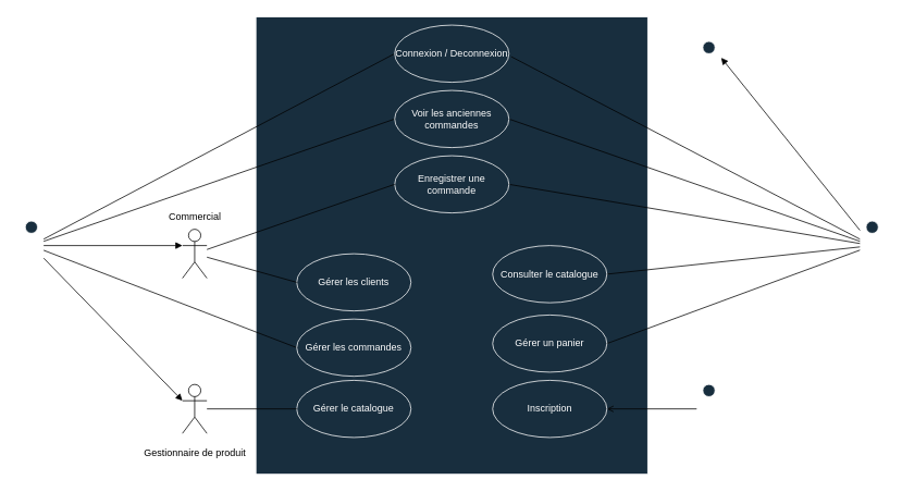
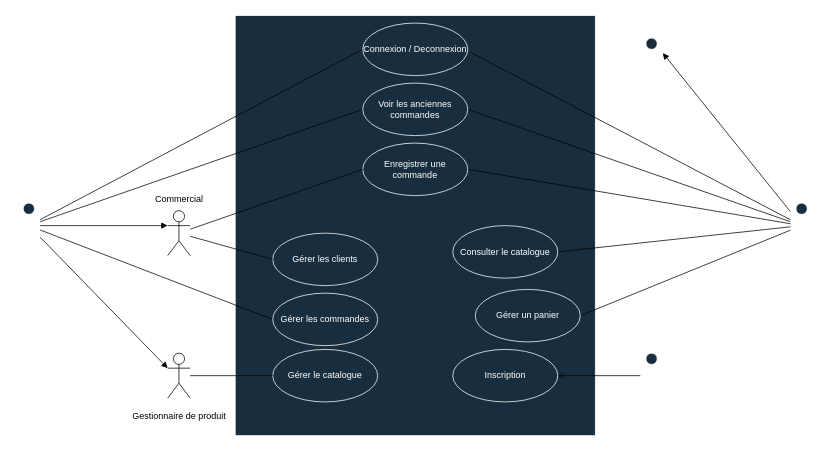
  <mxCell id="0" />
  <mxCell id="1" parent="0" />
  <mxCell id="2" value="" style="rounded=0;whiteSpace=wrap;html=1;labelBackgroundColor=none;fillColor=#182E3E;strokeColor=#FFFFFF;fontColor=#FFFFFF;" parent="1" vertex="1"><mxGeometry x="310" y="20" width="480" height="560" as="geometry" /></mxCell>
  <mxCell id="3" style="edgeStyle=none;rounded=0;orthogonalLoop=1;jettySize=auto;html=1;entryX=1.02;entryY=0.552;entryDx=0;entryDy=0;entryPerimeter=0;strokeColor=default;endArrow=none;endFill=0;" parent="1" source="9" target="25" edge="1"><mxGeometry relative="1" as="geometry" /></mxCell>
  <mxCell id="4" style="edgeStyle=none;rounded=0;orthogonalLoop=1;jettySize=auto;html=1;entryX=1;entryY=0.5;entryDx=0;entryDy=0;strokeColor=default;endArrow=none;endFill=0;" parent="1" source="9" target="26" edge="1"><mxGeometry relative="1" as="geometry" /></mxCell>
  <mxCell id="5" style="edgeStyle=none;rounded=0;orthogonalLoop=1;jettySize=auto;html=1;entryX=1;entryY=0.5;entryDx=0;entryDy=0;strokeColor=default;endArrow=none;endFill=0;" parent="1" source="9" target="28" edge="1"><mxGeometry relative="1" as="geometry" /></mxCell>
  <mxCell id="6" style="edgeStyle=none;rounded=0;orthogonalLoop=1;jettySize=auto;html=1;entryX=1;entryY=0.5;entryDx=0;entryDy=0;strokeColor=default;endArrow=none;endFill=0;" parent="1" source="9" target="22" edge="1"><mxGeometry relative="1" as="geometry" /></mxCell>
  <mxCell id="7" style="edgeStyle=none;rounded=0;orthogonalLoop=1;jettySize=auto;html=1;entryX=1;entryY=0.5;entryDx=0;entryDy=0;strokeColor=default;endArrow=none;endFill=0;" parent="1" source="9" target="20" edge="1"><mxGeometry relative="1" as="geometry" /></mxCell>
  <mxCell id="8" style="edgeStyle=none;rounded=0;orthogonalLoop=1;jettySize=auto;html=1;entryX=1;entryY=0.333;entryDx=0;entryDy=0;entryPerimeter=0;strokeColor=default;endArrow=block;endFill=1;" parent="1" source="9" target="16" edge="1"><mxGeometry relative="1" as="geometry" /></mxCell>
  <mxCell id="9" value="Client" style="shape=umlActor;verticalLabelPosition=bottom;verticalAlign=top;html=1;outlineConnect=0;labelBackgroundColor=none;fillColor=#182E3E;strokeColor=#FFFFFF;fontColor=#FFFFFF;rounded=0;" parent="1" vertex="1"><mxGeometry x="1050" y="270" width="30" height="60" as="geometry" /></mxCell>
  <mxCell id="10" style="edgeStyle=none;rounded=0;orthogonalLoop=1;jettySize=auto;html=1;entryX=0;entryY=0.333;entryDx=0;entryDy=0;entryPerimeter=0;strokeColor=default;endArrow=block;endFill=1;" parent="1" source="15" target="34" edge="1"><mxGeometry relative="1" as="geometry" /></mxCell>
  <mxCell id="11" style="edgeStyle=none;rounded=0;orthogonalLoop=1;jettySize=auto;html=1;entryX=0;entryY=0.5;entryDx=0;entryDy=0;strokeColor=default;endArrow=none;endFill=0;" parent="1" source="15" target="25" edge="1"><mxGeometry relative="1" as="geometry" /></mxCell>
  <mxCell id="12" style="edgeStyle=none;rounded=0;orthogonalLoop=1;jettySize=auto;html=1;entryX=0;entryY=0.5;entryDx=0;entryDy=0;strokeColor=default;endArrow=none;endFill=0;" parent="1" source="15" target="26" edge="1"><mxGeometry relative="1" as="geometry" /></mxCell>
  <mxCell id="13" style="edgeStyle=none;rounded=0;orthogonalLoop=1;jettySize=auto;html=1;strokeColor=default;endArrow=block;endFill=1;entryX=0;entryY=0.333;entryDx=0;entryDy=0;entryPerimeter=0;" parent="1" source="15" target="31" edge="1"><mxGeometry relative="1" as="geometry"><mxPoint x="210" y="130" as="targetPoint" /></mxGeometry></mxCell>
  <mxCell id="14" style="edgeStyle=none;rounded=0;orthogonalLoop=1;jettySize=auto;html=1;entryX=0;entryY=0.5;entryDx=0;entryDy=0;strokeColor=default;endArrow=none;endFill=0;" parent="1" source="15" target="27" edge="1"><mxGeometry relative="1" as="geometry" /></mxCell>
  <mxCell id="15" value="Administrateur" style="shape=umlActor;verticalLabelPosition=bottom;verticalAlign=top;html=1;outlineConnect=0;labelBackgroundColor=none;fillColor=#182E3E;strokeColor=#FFFFFF;fontColor=#FFFFFF;rounded=0;" parent="1" vertex="1"><mxGeometry x="20" y="270" width="30" height="60" as="geometry" /></mxCell>
  <mxCell id="16" value="" style="shape=umlActor;verticalLabelPosition=bottom;verticalAlign=top;html=1;labelBackgroundColor=none;fillColor=#182E3E;strokeColor=#FFFFFF;fontColor=#FFFFFF;rounded=0;" parent="1" vertex="1"><mxGeometry x="850" y="50" width="30" height="60" as="geometry" /></mxCell>
  <mxCell id="17" style="edgeStyle=none;rounded=0;orthogonalLoop=1;jettySize=auto;html=1;entryX=1;entryY=0.5;entryDx=0;entryDy=0;strokeColor=default;endArrow=open;endFill=0;" parent="1" source="18" target="24" edge="1"><mxGeometry relative="1" as="geometry" /></mxCell>
  <mxCell id="18" value="Particulier" style="shape=umlActor;verticalLabelPosition=bottom;verticalAlign=top;html=1;labelBackgroundColor=none;fillColor=#182E3E;strokeColor=#FFFFFF;fontColor=#FFFFFF;rounded=0;" parent="1" vertex="1"><mxGeometry x="850" y="470" width="30" height="60" as="geometry" /></mxCell>
  <mxCell id="19" value="Professessionnel" style="text;html=1;align=center;verticalAlign=middle;resizable=0;points=[];autosize=1;strokeColor=none;fillColor=none;labelBackgroundColor=none;fontColor=#FFFFFF;rounded=0;" parent="1" vertex="1"><mxGeometry x="810" y="20" width="110" height="30" as="geometry" /></mxCell>
- <mxCell id="20" value="Gérer un panier" style="ellipse;whiteSpace=wrap;html=1;labelBackgroundColor=none;fillColor=#182E3E;strokeColor=#FFFFFF;fontColor=#FFFFFF;rounded=0;" parent="1" vertex="1"><mxGeometry x="600" y="385" width="140" height="70" as="geometry" /></mxCell>
+ <mxCell id="20" value="Gérer un panier" style="ellipse;whiteSpace=wrap;html=1;labelBackgroundColor=none;fillColor=#182E3E;strokeColor=#FFFFFF;fontColor=#FFFFFF;rounded=0;" parent="1" vertex="1"><mxGeometry x="630" y="385" width="140" height="70" as="geometry" /></mxCell>
  <mxCell id="21" value="Gérer le catalogue" style="ellipse;whiteSpace=wrap;html=1;labelBackgroundColor=none;fillColor=#182E3E;strokeColor=#FFFFFF;fontColor=#FFFFFF;rounded=0;" parent="1" vertex="1"><mxGeometry x="360" y="465" width="140" height="70" as="geometry" /></mxCell>
  <mxCell id="22" value="Consulter le catalogue" style="ellipse;whiteSpace=wrap;html=1;labelBackgroundColor=none;fillColor=#182E3E;strokeColor=#FFFFFF;fontColor=#FFFFFF;rounded=0;" parent="1" vertex="1"><mxGeometry x="600" y="300" width="140" height="70" as="geometry" /></mxCell>
  <mxCell id="23" value="Gérer les clients" style="ellipse;whiteSpace=wrap;html=1;labelBackgroundColor=none;fillColor=#182E3E;strokeColor=#FFFFFF;fontColor=#FFFFFF;rounded=0;" parent="1" vertex="1"><mxGeometry x="360" y="310" width="140" height="70" as="geometry" /></mxCell>
  <mxCell id="24" value="Inscription" style="ellipse;whiteSpace=wrap;html=1;labelBackgroundColor=none;fillColor=#182E3E;strokeColor=#FFFFFF;fontColor=#FFFFFF;rounded=0;" parent="1" vertex="1"><mxGeometry x="600" y="465" width="140" height="70" as="geometry" /></mxCell>
  <mxCell id="25" value="Connexion / Deconnexion" style="ellipse;whiteSpace=wrap;html=1;labelBackgroundColor=none;fillColor=#182E3E;strokeColor=#FFFFFF;fontColor=#FFFFFF;rounded=0;" parent="1" vertex="1"><mxGeometry x="480" y="30" width="140" height="70" as="geometry" /></mxCell>
  <mxCell id="26" value="Voir les anciennes commandes" style="ellipse;whiteSpace=wrap;html=1;labelBackgroundColor=none;fillColor=#182E3E;strokeColor=#FFFFFF;fontColor=#FFFFFF;rounded=0;" parent="1" vertex="1"><mxGeometry x="480" y="110" width="140" height="70" as="geometry" /></mxCell>
  <mxCell id="27" value="Gérer les commandes" style="ellipse;whiteSpace=wrap;html=1;labelBackgroundColor=none;fillColor=#182E3E;strokeColor=#FFFFFF;fontColor=#FFFFFF;rounded=0;" parent="1" vertex="1"><mxGeometry x="360" y="390" width="140" height="70" as="geometry" /></mxCell>
  <mxCell id="28" value="Enregistrer une commande" style="ellipse;whiteSpace=wrap;html=1;labelBackgroundColor=none;fillColor=#182E3E;strokeColor=#FFFFFF;fontColor=#FFFFFF;rounded=0;" parent="1" vertex="1"><mxGeometry x="480" y="190" width="140" height="70" as="geometry" /></mxCell>
  <mxCell id="29" style="edgeStyle=none;rounded=0;orthogonalLoop=1;jettySize=auto;html=1;entryX=0;entryY=0.5;entryDx=0;entryDy=0;strokeColor=default;endArrow=none;endFill=0;" parent="1" source="31" target="23" edge="1"><mxGeometry relative="1" as="geometry" /></mxCell>
  <mxCell id="30" style="edgeStyle=none;rounded=0;orthogonalLoop=1;jettySize=auto;html=1;entryX=0;entryY=0.5;entryDx=0;entryDy=0;strokeColor=default;endArrow=none;endFill=0;" edge="1" parent="1" source="31" target="28"><mxGeometry relative="1" as="geometry" /></mxCell>
  <mxCell id="31" value="" style="shape=umlActor;verticalLabelPosition=bottom;verticalAlign=top;html=1;outlineConnect=0;" parent="1" vertex="1"><mxGeometry x="220" y="280" width="30" height="60" as="geometry" /></mxCell>
  <mxCell id="32" value="Commercial" style="text;html=1;align=center;verticalAlign=middle;resizable=0;points=[];autosize=1;strokeColor=none;fillColor=none;" parent="1" vertex="1"><mxGeometry x="190" y="250" width="90" height="30" as="geometry" /></mxCell>
  <mxCell id="33" style="edgeStyle=none;rounded=0;orthogonalLoop=1;jettySize=auto;html=1;entryX=0;entryY=0.5;entryDx=0;entryDy=0;strokeColor=default;endArrow=none;endFill=0;" parent="1" source="34" target="21" edge="1"><mxGeometry relative="1" as="geometry" /></mxCell>
  <mxCell id="34" value="" style="shape=umlActor;verticalLabelPosition=bottom;verticalAlign=top;html=1;outlineConnect=0;" parent="1" vertex="1"><mxGeometry x="220" y="470" width="30" height="60" as="geometry" /></mxCell>
  <mxCell id="35" value="Gestionnaire de produit" style="text;html=1;align=center;verticalAlign=middle;resizable=0;points=[];autosize=1;strokeColor=none;fillColor=none;" parent="1" vertex="1"><mxGeometry x="160" y="539" width="150" height="30" as="geometry" /></mxCell>
